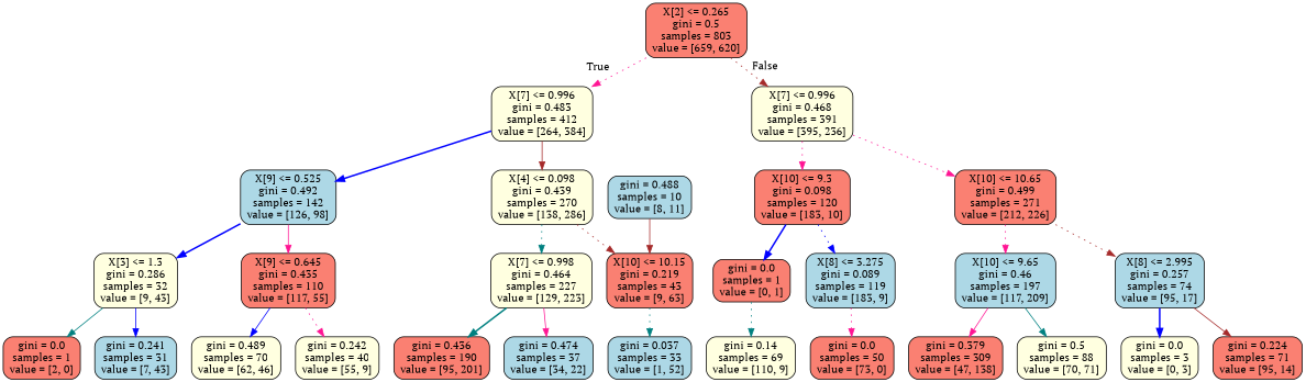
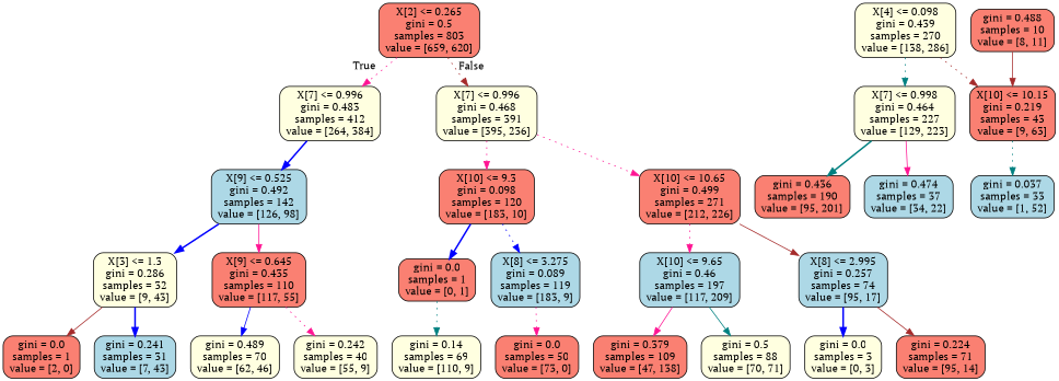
  digraph {
    fontname="PT Serif"
    node [color=black fillcolor=salmon fontname="PT Serif" shape=box style="filled, rounded"]
    edge [color=deeppink fontname="PT Serif" style=dotted]
    n1 [label="X[2] <= 0.265\ngini = 0.5\nsamples = 803\nvalue = [659, 620]"]
    n2 [fillcolor=lightyellow label="X[7] <= 0.996\ngini = 0.483\nsamples = 412\nvalue = [264, 384]"]
    n3 [fillcolor=lightyellow label="X[7] <= 0.996\ngini = 0.468\nsamples = 391\nvalue = [395, 236]"]
    n4 [fillcolor=lightblue label="X[9] <= 0.525\ngini = 0.492\nsamples = 142\nvalue = [126, 98]"]
    n5 [fillcolor=lightyellow label="X[4] <= 0.098\ngini = 0.439\nsamples = 270\nvalue = [138, 286]"]
    n6 [label="X[10] <= 9.3\ngini = 0.098\nsamples = 120\nvalue = [183, 10]"]
    n7 [label="X[10] <= 10.65\ngini = 0.499\nsamples = 271\nvalue = [212, 226]"]
    n8 [fillcolor=lightyellow label="X[3] <= 1.3\ngini = 0.286\nsamples = 32\nvalue = [9, 43]"]
    n9 [label="X[9] <= 0.645\ngini = 0.435\nsamples = 110\nvalue = [117, 55]"]
    n10 [fillcolor=lightyellow label="X[7] <= 0.998\ngini = 0.464\nsamples = 227\nvalue = [129, 223]"]
    n11 [label="X[10] <= 10.15\ngini = 0.219\nsamples = 43\nvalue = [9, 63]"]
    n12 [label="gini = 0.0\nsamples = 1\nvalue = [2, 0]"]
    n13 [fillcolor=lightblue label="gini = 0.241\nsamples = 31\nvalue = [7, 43]"]
    n14 [fillcolor=lightyellow label="gini = 0.489\nsamples = 70\nvalue = [62, 46]"]
    n15 [fillcolor=lightyellow label="gini = 0.242\nsamples = 40\nvalue = [55, 9]"]
    n16 [label="gini = 0.436\nsamples = 190\nvalue = [95, 201]"]
    n17 [fillcolor=lightblue label="gini = 0.474\nsamples = 37\nvalue = [34, 22]"]
    n18 [fillcolor=lightblue label="gini = 0.037\nsamples = 33\nvalue = [1, 52]"]
-   n19 [fillcolor=lightblue label="gini = 0.488\nsamples = 10\nvalue = [8, 11]"]
+   n19 [label="gini = 0.488\nsamples = 10\nvalue = [8, 11]"]
    n20 [label="gini = 0.0\nsamples = 1\nvalue = [0, 1]"]
    n21 [fillcolor=lightblue label="X[8] <= 3.275\ngini = 0.089\nsamples = 119\nvalue = [183, 9]"]
    n22 [fillcolor=lightblue label="X[10] <= 9.65\ngini = 0.46\nsamples = 197\nvalue = [117, 209]"]
    n23 [fillcolor=lightblue label="X[8] <= 2.995\ngini = 0.257\nsamples = 74\nvalue = [95, 17]"]
    n24 [fillcolor=lightyellow label="gini = 0.14\nsamples = 69\nvalue = [110, 9]"]
    n25 [label="gini = 0.0\nsamples = 50\nvalue = [73, 0]"]
-   n26 [label="gini = 0.379\nsamples = 309\nvalue = [47, 138]"]
+   n26 [label="gini = 0.379\nsamples = 109\nvalue = [47, 138]"]
    n27 [fillcolor=lightyellow label="gini = 0.5\nsamples = 88\nvalue = [70, 71]"]
    n28 [fillcolor=lightyellow label="gini = 0.0\nsamples = 3\nvalue = [0, 3]"]
    n29 [label="gini = 0.224\nsamples = 71\nvalue = [95, 14]"]
    n1 -> n2 [headlabel=True labelangle=45 labeldistance=2.5]
    n1 -> n3 [color=brown headlabel=False labelangle=-45 labeldistance=2.5]
    n2 -> n4 [color=blue style=bold]
-   n2 -> n5 [color=brown style=solid]
    n3 -> n6
    n3 -> n7
    n4 -> n8 [color=blue style=bold]
    n4 -> n9 [style=solid]
    n5 -> n10 [color=teal]
    n5 -> n11 [color=brown]
    n6 -> n20 [color=blue style=bold]
    n6 -> n21 [color=blue]
    n7 -> n22
-   n7 -> n23 [color=brown]
-   n8 -> n12 [color=teal style=solid]
-   n8 -> n13 [color=blue style=solid]
+   n7 -> n23 [color=brown style=solid]
+   n8 -> n12 [color=brown style=solid]
+   n8 -> n13 [color=blue style=bold]
    n9 -> n14 [color=blue style=solid]
    n9 -> n15
    n10 -> n16 [color=teal style=bold]
    n10 -> n17 [style=solid]
    n11 -> n18 [color=teal]
    n19 -> n11 [color=brown style=solid]
    n20 -> n24 [color=teal]
    n21 -> n25
    n22 -> n26 [style=solid]
    n22 -> n27 [color=teal style=solid]
    n23 -> n28 [color=blue style=bold]
    n23 -> n29 [color=brown style=solid]
  }
